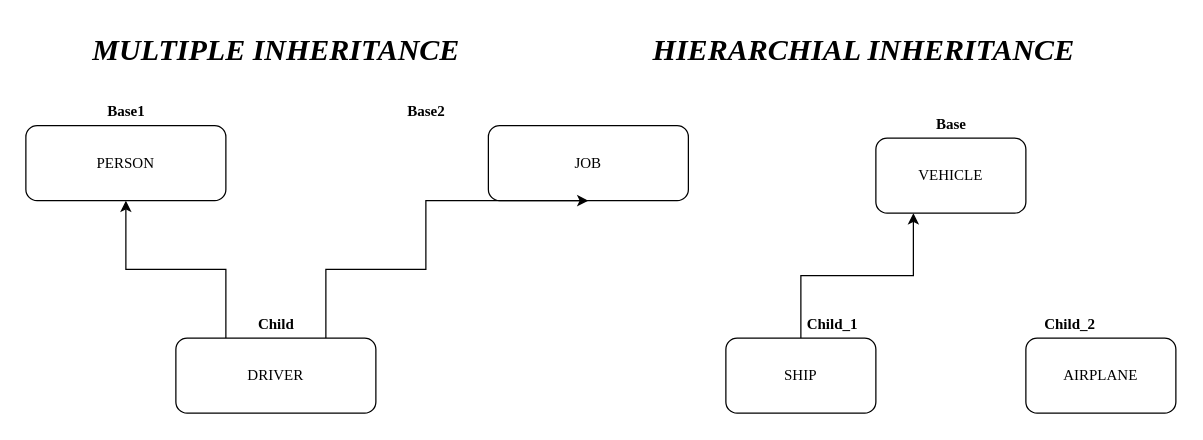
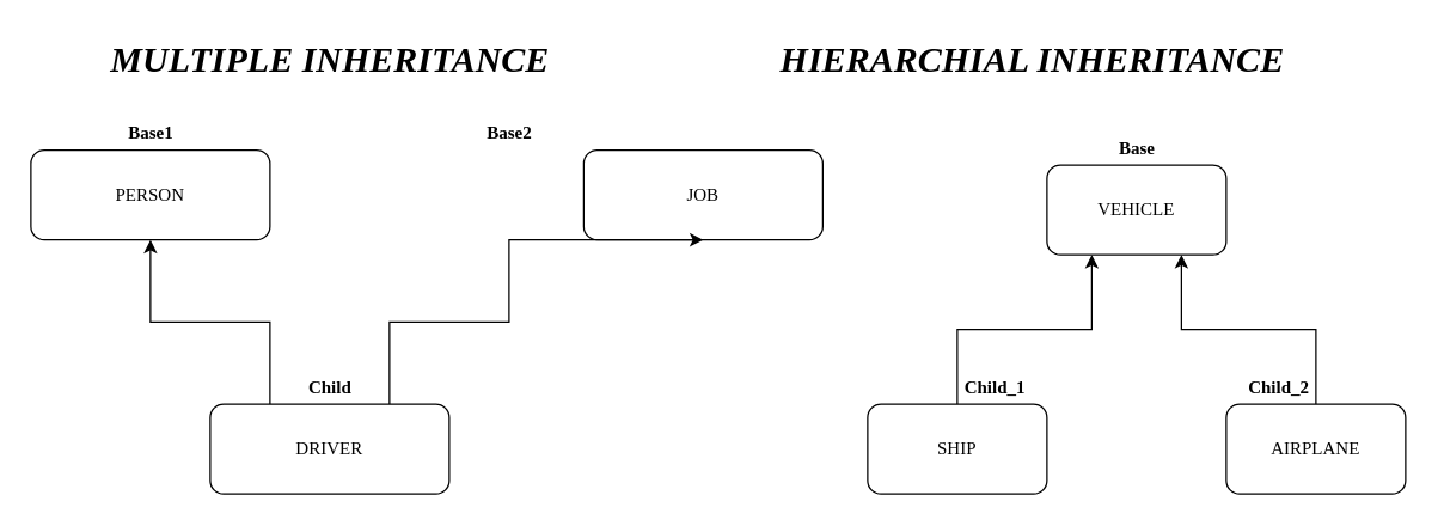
  <mxCell id="0" />
  <mxCell id="1" parent="0" />
  <mxCell id="2" value="&lt;font face=&quot;Times New Roman&quot;&gt;PERSON&lt;br&gt;&lt;/font&gt;" style="rounded=1;whiteSpace=wrap;html=1;" vertex="1" parent="1"><mxGeometry x="20" y="100" width="160" height="60" as="geometry" /></mxCell>
  <mxCell id="3" value="&lt;font face=&quot;Times New Roman&quot;&gt;JOB&lt;/font&gt;" style="rounded=1;whiteSpace=wrap;html=1;" vertex="1" parent="1"><mxGeometry x="390" y="100" width="160" height="60" as="geometry" /></mxCell>
  <mxCell id="4" style="edgeStyle=orthogonalEdgeStyle;rounded=0;orthogonalLoop=1;jettySize=auto;html=1;entryX=0.5;entryY=1;entryDx=0;entryDy=0;fontFamily=Times New Roman;" edge="1" parent="1" source="6" target="2"><mxGeometry relative="1" as="geometry"><Array as="points"><mxPoint x="180" y="215" /><mxPoint x="100" y="215" /></Array></mxGeometry></mxCell>
  <mxCell id="5" style="edgeStyle=orthogonalEdgeStyle;rounded=0;orthogonalLoop=1;jettySize=auto;html=1;entryX=0.5;entryY=1;entryDx=0;entryDy=0;fontFamily=Times New Roman;" edge="1" parent="1" source="6" target="3"><mxGeometry relative="1" as="geometry"><Array as="points"><mxPoint x="260" y="215" /><mxPoint x="340" y="215" /></Array></mxGeometry></mxCell>
  <mxCell id="6" value="&lt;font face=&quot;Times New Roman&quot;&gt;DRIVER&lt;/font&gt;" style="rounded=1;whiteSpace=wrap;html=1;" vertex="1" parent="1"><mxGeometry x="140" y="270" width="160" height="60" as="geometry" /></mxCell>
  <mxCell id="7" value="&lt;font style=&quot;font-size: 12px&quot;&gt;Base1&lt;/font&gt;" style="text;strokeColor=none;fillColor=none;html=1;fontSize=24;fontStyle=1;verticalAlign=middle;align=center;fontFamily=Times New Roman;" vertex="1" parent="1"><mxGeometry x="65" y="70" width="70" height="30" as="geometry" /></mxCell>
  <mxCell id="8" value="&lt;font style=&quot;font-size: 12px&quot;&gt;Base2&lt;/font&gt;" style="text;strokeColor=none;fillColor=none;html=1;fontSize=24;fontStyle=1;verticalAlign=middle;align=center;fontFamily=Times New Roman;" vertex="1" parent="1"><mxGeometry x="305" y="70" width="70" height="30" as="geometry" /></mxCell>
  <mxCell id="9" value="&lt;span style=&quot;font-size: 12px&quot;&gt;Child&lt;/span&gt;" style="text;strokeColor=none;fillColor=none;html=1;fontSize=24;fontStyle=1;verticalAlign=middle;align=center;fontFamily=Times New Roman;" vertex="1" parent="1"><mxGeometry x="185" y="240" width="70" height="30" as="geometry" /></mxCell>
  <mxCell id="10" value="&lt;i&gt;MULTIPLE INHERITANCE&lt;/i&gt;" style="text;strokeColor=none;fillColor=none;html=1;fontSize=24;fontStyle=1;verticalAlign=middle;align=center;fontFamily=Times New Roman;" vertex="1" parent="1"><mxGeometry x="170" y="20" width="100" height="40" as="geometry" /></mxCell>
  <mxCell id="11" style="edgeStyle=orthogonalEdgeStyle;rounded=0;orthogonalLoop=1;jettySize=auto;html=1;entryX=0.25;entryY=1;entryDx=0;entryDy=0;fontFamily=Times New Roman;fontSize=12;" edge="1" parent="1" source="12" target="15"><mxGeometry relative="1" as="geometry" /></mxCell>
  <mxCell id="12" value="SHIP" style="rounded=1;whiteSpace=wrap;html=1;fontFamily=Times New Roman;" vertex="1" parent="1"><mxGeometry x="580" y="270" width="120" height="60" as="geometry" /></mxCell>
+ <mxCell id="13" style="edgeStyle=orthogonalEdgeStyle;rounded=0;orthogonalLoop=1;jettySize=auto;html=1;entryX=0.75;entryY=1;entryDx=0;entryDy=0;fontFamily=Times New Roman;fontSize=12;" edge="1" parent="1" source="14" target="15"><mxGeometry relative="1" as="geometry" /></mxCell>
  <mxCell id="14" value="AIRPLANE" style="rounded=1;whiteSpace=wrap;html=1;fontFamily=Times New Roman;" vertex="1" parent="1"><mxGeometry x="820" y="270" width="120" height="60" as="geometry" /></mxCell>
  <mxCell id="15" value="VEHICLE" style="rounded=1;whiteSpace=wrap;html=1;fontFamily=Times New Roman;" vertex="1" parent="1"><mxGeometry x="700" y="110" width="120" height="60" as="geometry" /></mxCell>
  <mxCell id="16" value="&lt;span style=&quot;font-size: 12px&quot;&gt;Base&lt;/span&gt;" style="text;strokeColor=none;fillColor=none;html=1;fontSize=24;fontStyle=1;verticalAlign=middle;align=center;fontFamily=Times New Roman;" vertex="1" parent="1"><mxGeometry x="725" y="80" width="70" height="30" as="geometry" /></mxCell>
  <mxCell id="17" value="&lt;span style=&quot;font-size: 12px&quot;&gt;Child_1&lt;/span&gt;" style="text;strokeColor=none;fillColor=none;html=1;fontSize=24;fontStyle=1;verticalAlign=middle;align=center;fontFamily=Times New Roman;" vertex="1" parent="1"><mxGeometry x="630" y="240" width="70" height="30" as="geometry" /></mxCell>
  <mxCell id="18" value="&lt;span style=&quot;font-size: 12px&quot;&gt;Child_2&lt;/span&gt;" style="text;strokeColor=none;fillColor=none;html=1;fontSize=24;fontStyle=1;verticalAlign=middle;align=center;fontFamily=Times New Roman;" vertex="1" parent="1"><mxGeometry x="820" y="240" width="70" height="30" as="geometry" /></mxCell>
  <mxCell id="19" value="&lt;i&gt;HIERARCHIAL INHERITANCE&lt;/i&gt;" style="text;strokeColor=none;fillColor=none;html=1;fontSize=24;fontStyle=1;verticalAlign=middle;align=center;fontFamily=Times New Roman;" vertex="1" parent="1"><mxGeometry x="640" y="20" width="100" height="40" as="geometry" /></mxCell>
